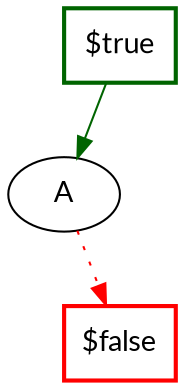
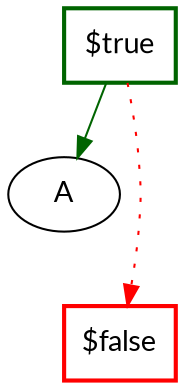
  digraph {
    fontname=Lato
    node [fontname=Lato shape=box style=bold]
    edge [fontname=Lato]
    n1 [color=darkgreen label="$true"]
    n2 [label=A shape=ellipse style=""]
    n3 [color=red label="$false"]
    n1 -> n2 [color=darkgreen]
-   n2 -> n3 [color=red style=dotted]
+   n1 -> n3 [color=red style=dotted]
  }
